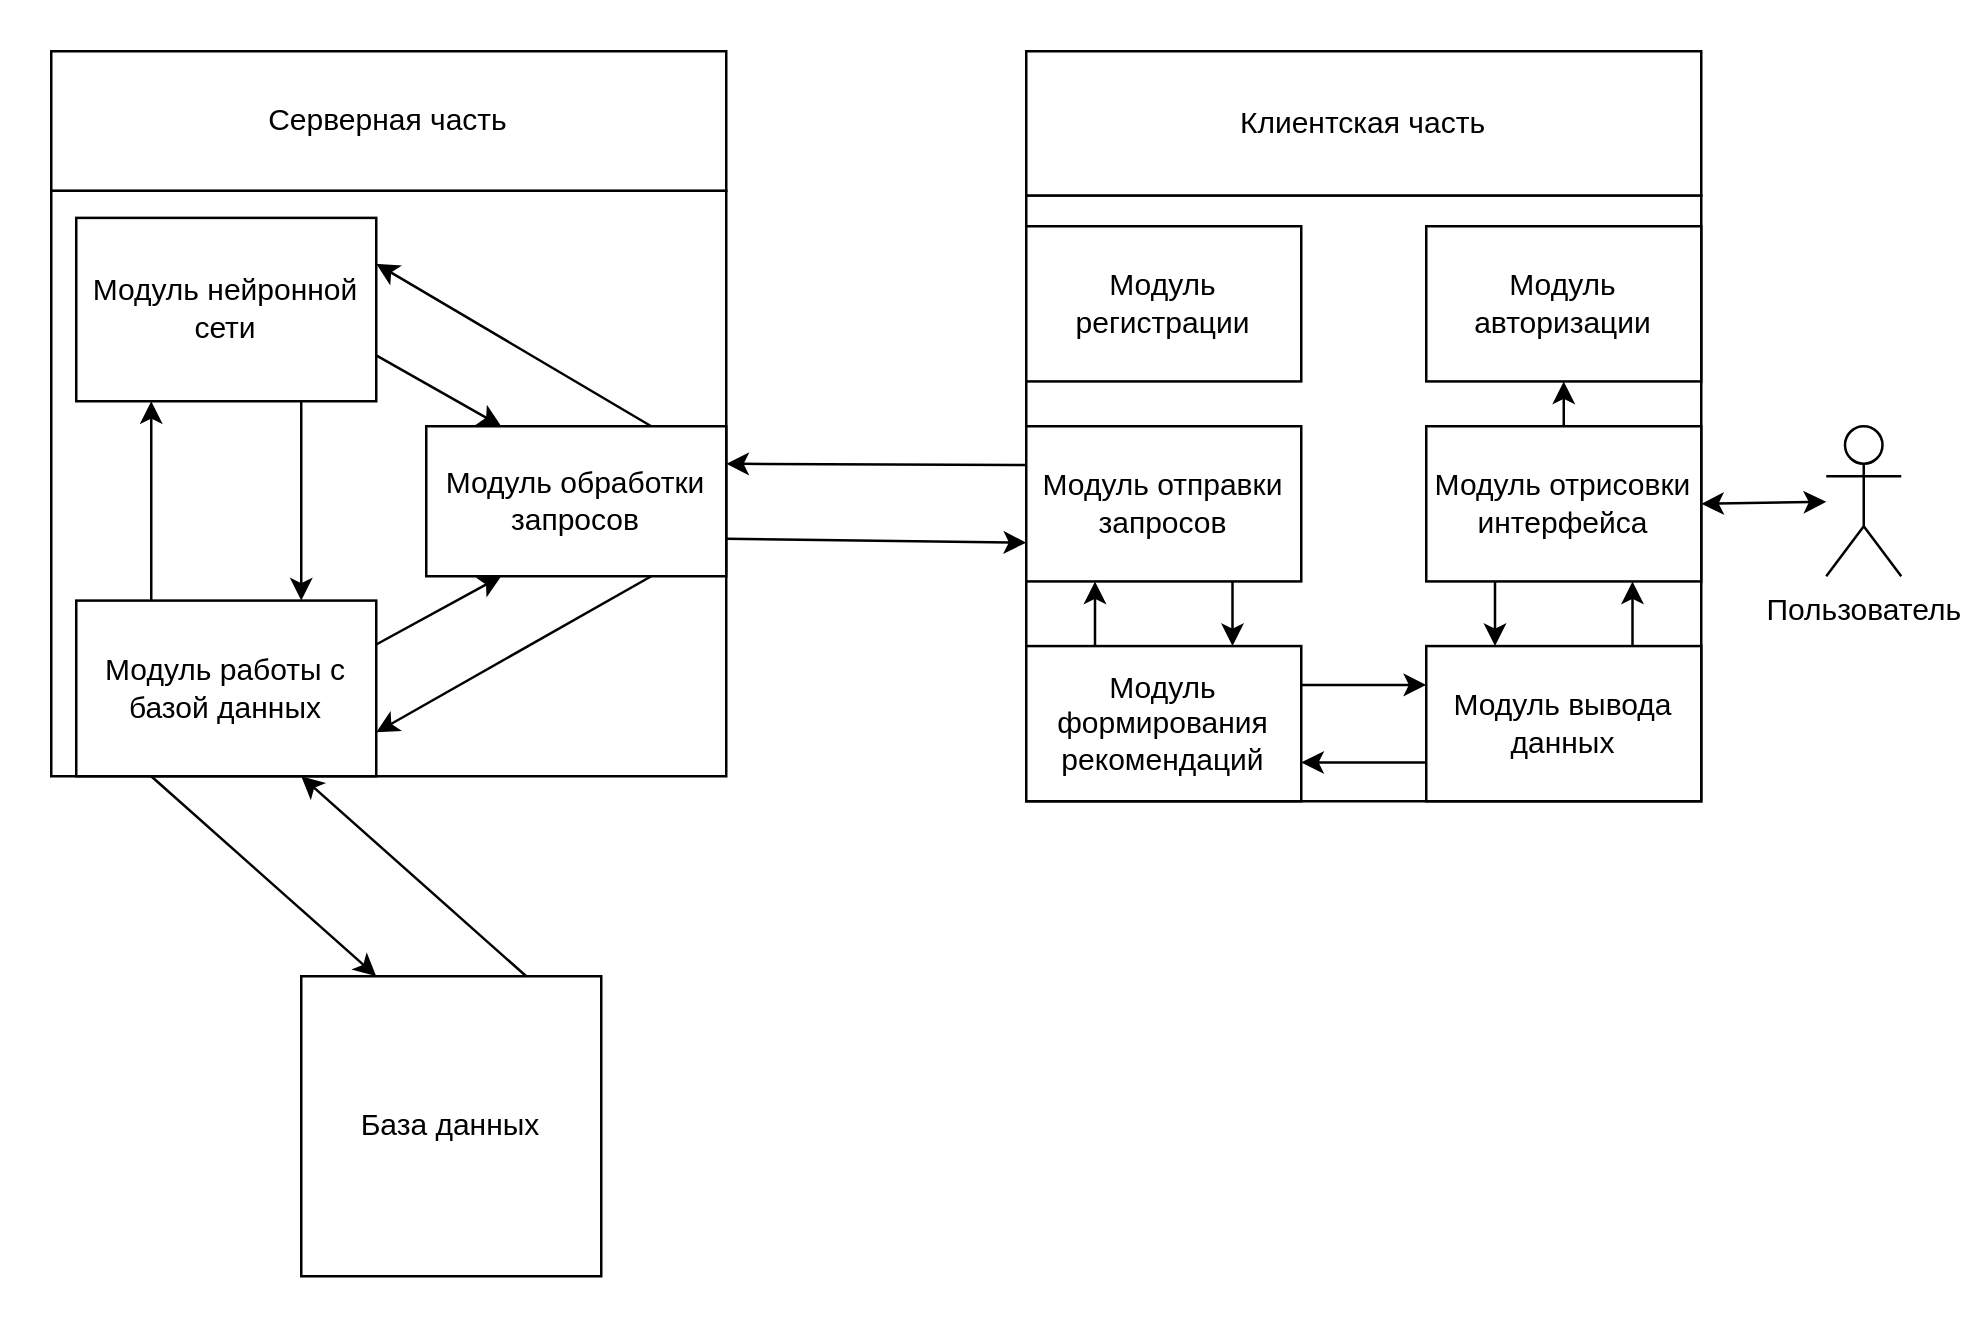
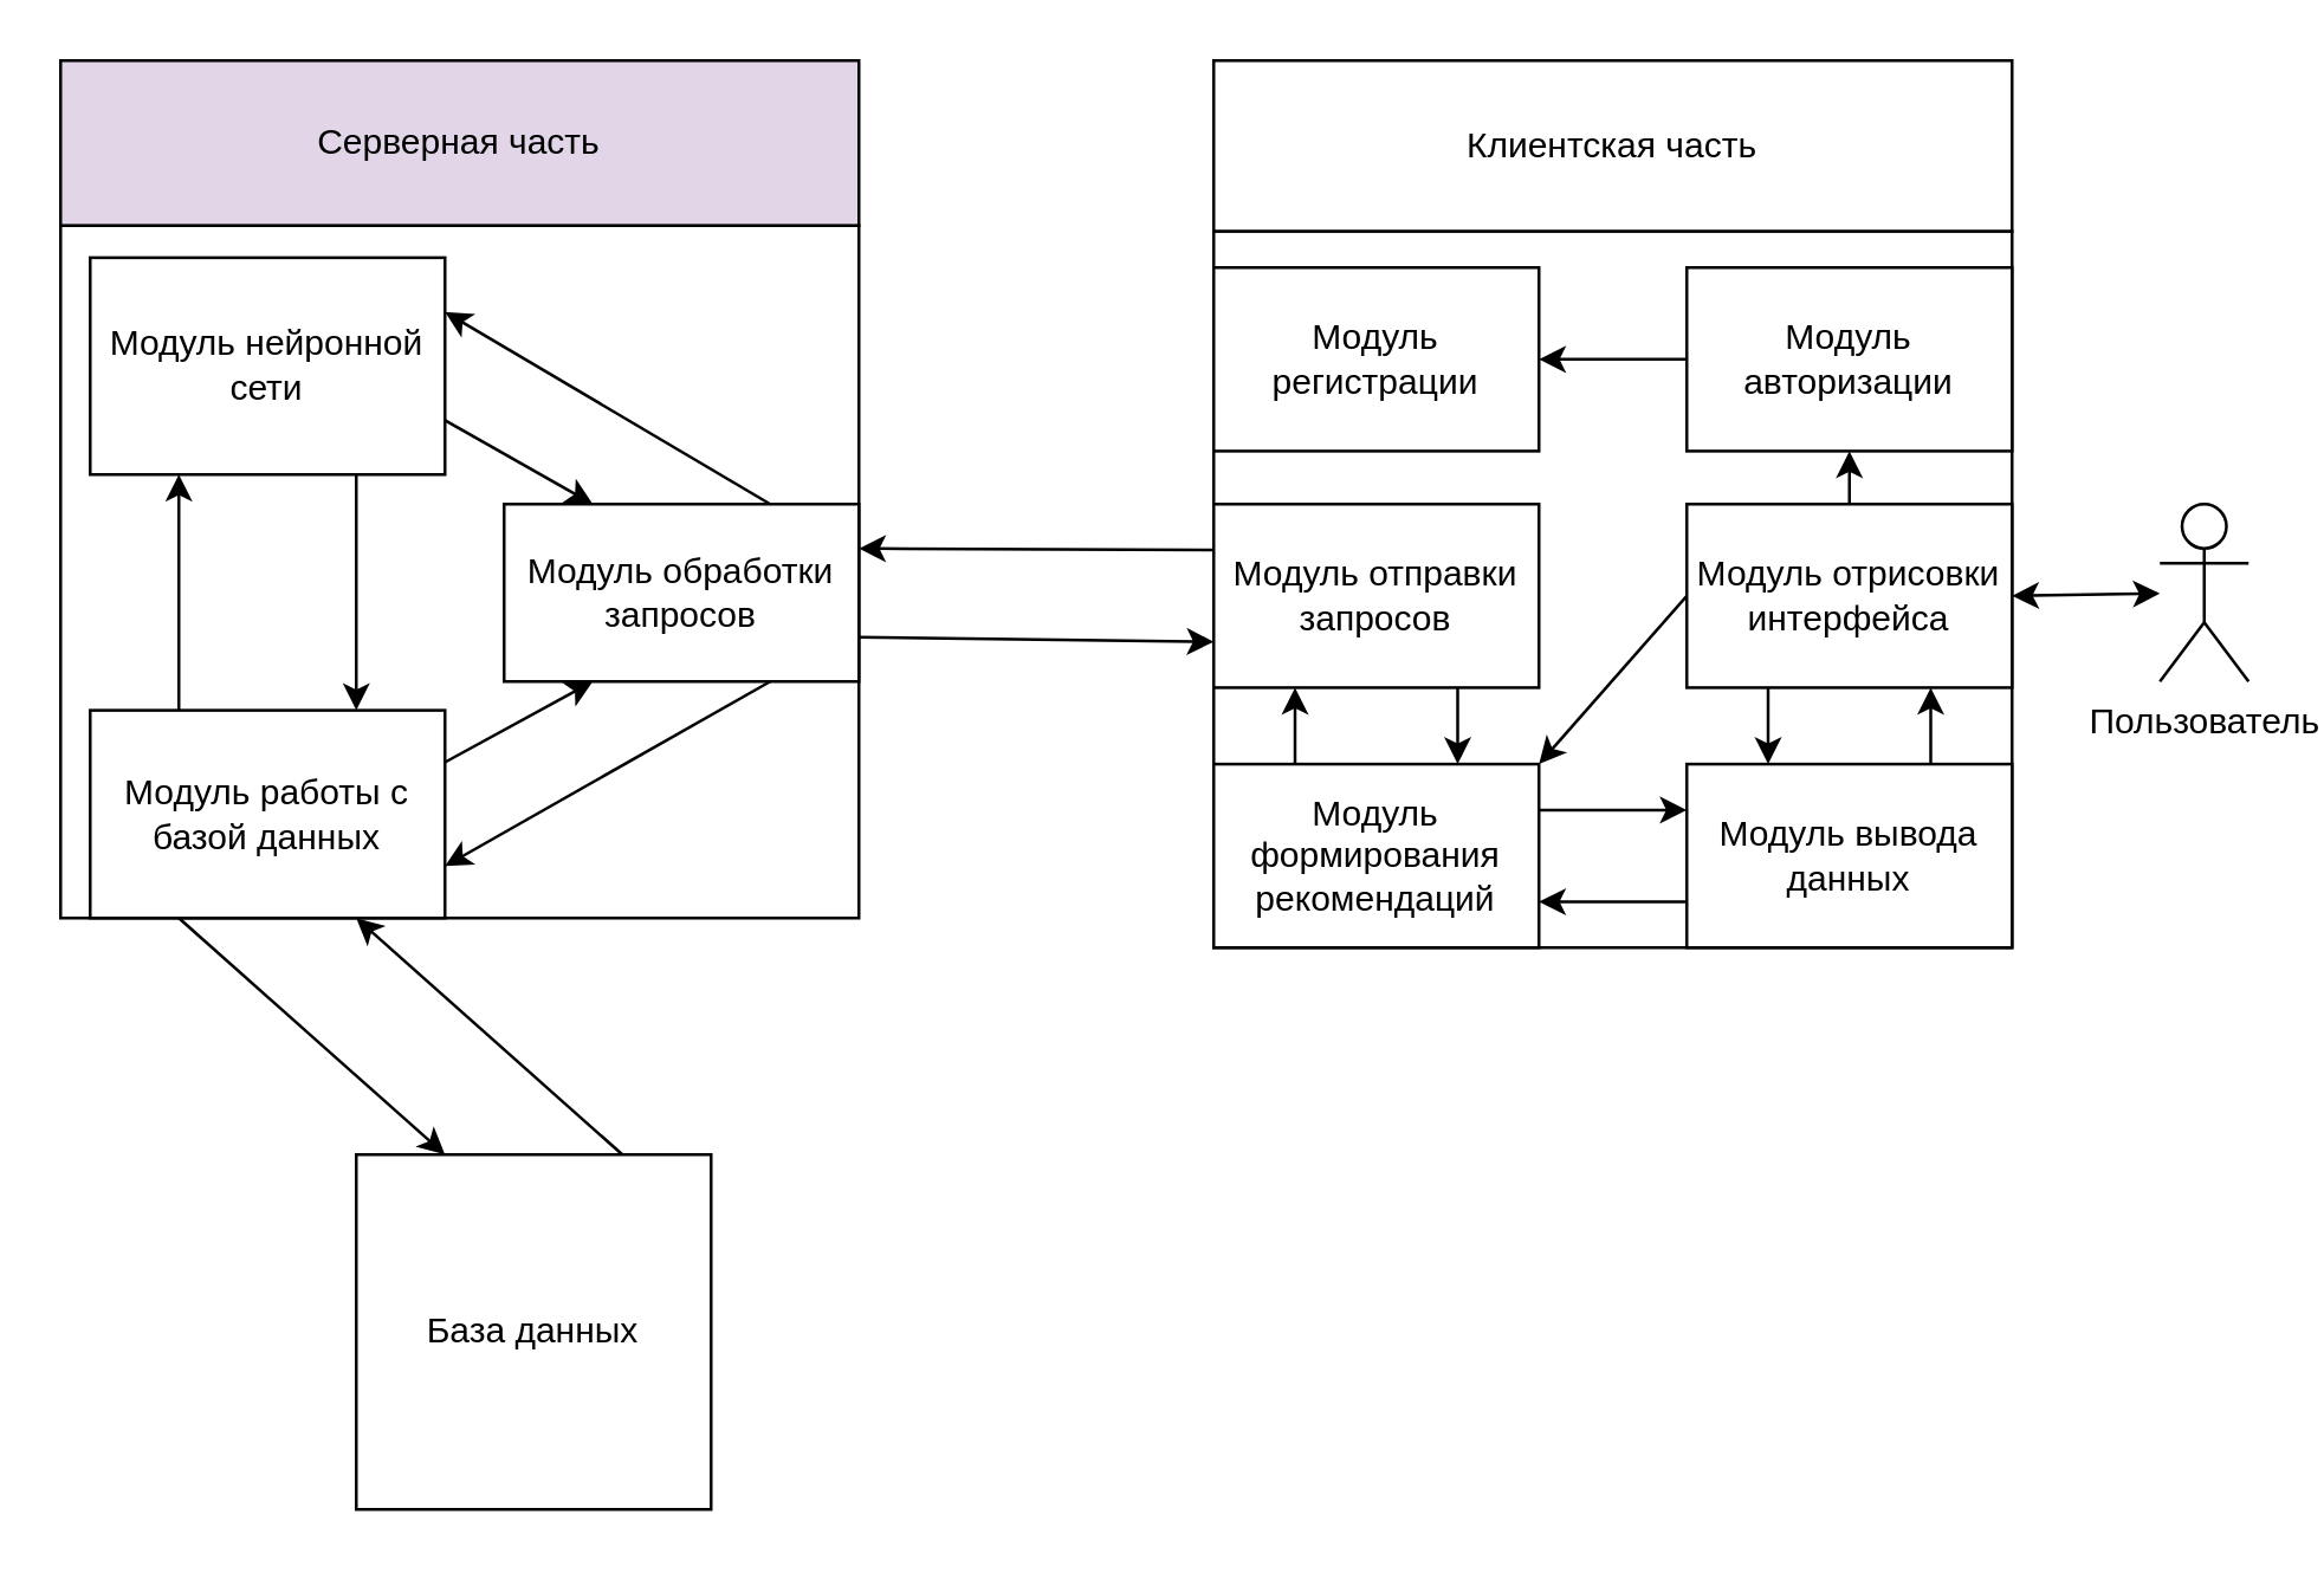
  <mxCell id="0" />
  <mxCell id="1" parent="0" />
  <mxCell id="2" value="" style="group" vertex="1" connectable="0" parent="1"><mxGeometry x="20" y="20" width="660" height="300" as="geometry" /></mxCell>
  <mxCell id="3" value="" style="rounded=0;whiteSpace=wrap;html=1;" vertex="1" parent="2"><mxGeometry y="55.769" width="270.0" height="234.231" as="geometry" /></mxCell>
- <mxCell id="4" value="Серверная часть" style="rounded=0;whiteSpace=wrap;html=1;" vertex="1" parent="2"><mxGeometry width="270" height="55.769" as="geometry" /></mxCell>
+ <mxCell id="4" value="Серверная часть" style="rounded=0;whiteSpace=wrap;html=1;fillColor=#e1d5e7;" vertex="1" parent="2"><mxGeometry width="270" height="55.769" as="geometry" /></mxCell>
  <mxCell id="5" value="Модуль нейронной сети" style="rounded=0;whiteSpace=wrap;html=1;" vertex="1" parent="2"><mxGeometry x="10" y="66.65" width="120" height="73.35" as="geometry" /></mxCell>
  <mxCell id="6" value="Модуль обработки запросов" style="rounded=0;whiteSpace=wrap;html=1;" vertex="1" parent="2"><mxGeometry x="150" y="150" width="120" height="60" as="geometry" /></mxCell>
  <mxCell id="7" value="Модуль работы с базой данных" style="rounded=0;whiteSpace=wrap;html=1;" vertex="1" parent="2"><mxGeometry x="10" y="219.74" width="120" height="70.26" as="geometry" /></mxCell>
  <mxCell id="8" value="" style="group" vertex="1" connectable="0" parent="2"><mxGeometry x="390" width="270" height="300" as="geometry" /></mxCell>
  <mxCell id="9" value="" style="rounded=0;whiteSpace=wrap;html=1;" vertex="1" parent="8"><mxGeometry y="57.692" width="270.0" height="242.308" as="geometry" /></mxCell>
  <mxCell id="10" value="Клиентская часть" style="rounded=0;whiteSpace=wrap;html=1;" vertex="1" parent="8"><mxGeometry width="270" height="57.692" as="geometry" /></mxCell>
  <mxCell id="11" value="Модуль отправки запросов" style="rounded=0;whiteSpace=wrap;html=1;" vertex="1" parent="8"><mxGeometry y="150.002" width="110" height="62.069" as="geometry" /></mxCell>
  <mxCell id="12" value="Модуль отрисовки интерфейса" style="rounded=0;whiteSpace=wrap;html=1;" vertex="1" parent="8"><mxGeometry x="160" y="150.002" width="110" height="62.069" as="geometry" /></mxCell>
  <mxCell id="13" value="Модуль регистрации" style="rounded=0;whiteSpace=wrap;html=1;" vertex="1" parent="8"><mxGeometry y="70.004" width="110" height="62.069" as="geometry" /></mxCell>
  <mxCell id="14" value="Модуль авторизации" style="rounded=0;whiteSpace=wrap;html=1;" vertex="1" parent="8"><mxGeometry x="160" y="70.001" width="110" height="62.069" as="geometry" /></mxCell>
  <mxCell id="15" value="" style="endArrow=classic;html=1;rounded=0;exitX=0.5;exitY=0;exitDx=0;exitDy=0;entryX=0.5;entryY=1;entryDx=0;entryDy=0;" edge="1" parent="8" source="12" target="14"><mxGeometry width="50" height="50" relative="1" as="geometry"><mxPoint x="300" y="362.069" as="sourcePoint" /><mxPoint x="350" y="310.345" as="targetPoint" /></mxGeometry></mxCell>
+ <mxCell id="16" value="" style="endArrow=classic;html=1;rounded=0;entryX=1;entryY=0.5;entryDx=0;entryDy=0;exitX=0;exitY=0.5;exitDx=0;exitDy=0;" edge="1" parent="8" source="14" target="13"><mxGeometry width="50" height="50" relative="1" as="geometry"><mxPoint x="250" y="434.483" as="sourcePoint" /><mxPoint x="300" y="382.759" as="targetPoint" /></mxGeometry></mxCell>
  <mxCell id="17" value="Модуль формирования рекомендаций" style="rounded=0;whiteSpace=wrap;html=1;" vertex="1" parent="8"><mxGeometry y="237.93" width="110" height="62.07" as="geometry" /></mxCell>
  <mxCell id="18" value="Модуль вывода данных" style="rounded=0;whiteSpace=wrap;html=1;" vertex="1" parent="8"><mxGeometry x="160" y="237.93" width="110" height="62.07" as="geometry" /></mxCell>
  <mxCell id="19" value="" style="endArrow=classic;html=1;rounded=0;entryX=0.75;entryY=1;entryDx=0;entryDy=0;exitX=0.75;exitY=0;exitDx=0;exitDy=0;" edge="1" parent="8" source="18" target="12"><mxGeometry width="50" height="50" relative="1" as="geometry"><mxPoint x="210" y="390" as="sourcePoint" /><mxPoint x="260" y="340" as="targetPoint" /></mxGeometry></mxCell>
  <mxCell id="20" value="" style="endArrow=classic;html=1;rounded=0;entryX=0.25;entryY=1;entryDx=0;entryDy=0;exitX=0.25;exitY=0;exitDx=0;exitDy=0;" edge="1" parent="8" source="17" target="11"><mxGeometry width="50" height="50" relative="1" as="geometry"><mxPoint x="30" y="380" as="sourcePoint" /><mxPoint x="80" y="330" as="targetPoint" /></mxGeometry></mxCell>
  <mxCell id="21" value="" style="endArrow=classic;html=1;rounded=0;exitX=0.75;exitY=1;exitDx=0;exitDy=0;entryX=0.75;entryY=0;entryDx=0;entryDy=0;" edge="1" parent="8" source="11" target="17"><mxGeometry width="50" height="50" relative="1" as="geometry"><mxPoint x="60" y="370" as="sourcePoint" /><mxPoint x="110" y="320" as="targetPoint" /></mxGeometry></mxCell>
  <mxCell id="22" value="" style="endArrow=classic;html=1;rounded=0;exitX=0.25;exitY=1;exitDx=0;exitDy=0;entryX=0.25;entryY=0;entryDx=0;entryDy=0;" edge="1" parent="8" source="12" target="18"><mxGeometry width="50" height="50" relative="1" as="geometry"><mxPoint x="200" y="370" as="sourcePoint" /><mxPoint x="250" y="320" as="targetPoint" /></mxGeometry></mxCell>
  <mxCell id="23" value="" style="endArrow=classic;html=1;rounded=0;entryX=1;entryY=0.75;entryDx=0;entryDy=0;exitX=0;exitY=0.75;exitDx=0;exitDy=0;" edge="1" parent="8" source="18" target="17"><mxGeometry width="50" height="50" relative="1" as="geometry"><mxPoint x="90" y="360" as="sourcePoint" /><mxPoint x="140" y="310" as="targetPoint" /></mxGeometry></mxCell>
  <mxCell id="24" value="" style="endArrow=classic;html=1;rounded=0;entryX=0;entryY=0.25;entryDx=0;entryDy=0;exitX=1;exitY=0.25;exitDx=0;exitDy=0;" edge="1" parent="8" source="17" target="18"><mxGeometry width="50" height="50" relative="1" as="geometry"><mxPoint x="10" y="410" as="sourcePoint" /><mxPoint x="60" y="360" as="targetPoint" /></mxGeometry></mxCell>
+ <mxCell id="25" value="" style="endArrow=classic;html=1;rounded=0;entryX=1;entryY=0;entryDx=0;entryDy=0;exitX=0;exitY=0.5;exitDx=0;exitDy=0;" edge="1" parent="8" source="12" target="17"><mxGeometry width="50" height="50" relative="1" as="geometry"><mxPoint x="110" y="350" as="sourcePoint" /><mxPoint x="130" y="330" as="targetPoint" /></mxGeometry></mxCell>
  <mxCell id="26" value="" style="endArrow=classic;html=1;rounded=0;entryX=0.25;entryY=1;entryDx=0;entryDy=0;exitX=1;exitY=0.25;exitDx=0;exitDy=0;" edge="1" parent="2" source="7" target="6"><mxGeometry width="50" height="50" relative="1" as="geometry"><mxPoint x="230" y="350" as="sourcePoint" /><mxPoint x="280" y="300" as="targetPoint" /></mxGeometry></mxCell>
  <mxCell id="27" value="" style="endArrow=classic;html=1;rounded=0;exitX=0.75;exitY=1;exitDx=0;exitDy=0;entryX=1;entryY=0.75;entryDx=0;entryDy=0;" edge="1" parent="2" source="6" target="7"><mxGeometry width="50" height="50" relative="1" as="geometry"><mxPoint x="320" y="350" as="sourcePoint" /><mxPoint x="370" y="300" as="targetPoint" /></mxGeometry></mxCell>
  <mxCell id="28" value="" style="endArrow=classic;html=1;rounded=0;exitX=1;exitY=0.75;exitDx=0;exitDy=0;entryX=0.25;entryY=0;entryDx=0;entryDy=0;" edge="1" parent="2" source="5" target="6"><mxGeometry width="50" height="50" relative="1" as="geometry"><mxPoint x="300" y="360" as="sourcePoint" /><mxPoint x="350" y="310" as="targetPoint" /></mxGeometry></mxCell>
  <mxCell id="29" value="" style="endArrow=classic;html=1;rounded=0;entryX=1;entryY=0.25;entryDx=0;entryDy=0;exitX=0.75;exitY=0;exitDx=0;exitDy=0;" edge="1" parent="2" source="6" target="5"><mxGeometry width="50" height="50" relative="1" as="geometry"><mxPoint x="320" y="370" as="sourcePoint" /><mxPoint x="370" y="320" as="targetPoint" /></mxGeometry></mxCell>
  <mxCell id="30" value="" style="endArrow=classic;html=1;rounded=0;exitX=0.25;exitY=0;exitDx=0;exitDy=0;entryX=0.25;entryY=1;entryDx=0;entryDy=0;" edge="1" parent="2" source="7" target="5"><mxGeometry width="50" height="50" relative="1" as="geometry"><mxPoint x="310" y="340" as="sourcePoint" /><mxPoint x="360" y="290" as="targetPoint" /></mxGeometry></mxCell>
  <mxCell id="31" value="" style="endArrow=classic;html=1;rounded=0;exitX=0.75;exitY=1;exitDx=0;exitDy=0;entryX=0.75;entryY=0;entryDx=0;entryDy=0;" edge="1" parent="2" source="5" target="7"><mxGeometry width="50" height="50" relative="1" as="geometry"><mxPoint x="250" y="340" as="sourcePoint" /><mxPoint x="300" y="290" as="targetPoint" /></mxGeometry></mxCell>
  <mxCell id="32" value="" style="endArrow=classic;html=1;rounded=0;exitX=0;exitY=0.25;exitDx=0;exitDy=0;entryX=1;entryY=0.25;entryDx=0;entryDy=0;" edge="1" parent="2" source="11" target="6"><mxGeometry width="50" height="50" relative="1" as="geometry"><mxPoint x="280" y="170" as="sourcePoint" /><mxPoint x="330" y="120" as="targetPoint" /></mxGeometry></mxCell>
  <mxCell id="33" value="" style="endArrow=classic;html=1;rounded=0;entryX=0;entryY=0.75;entryDx=0;entryDy=0;exitX=1;exitY=0.75;exitDx=0;exitDy=0;" edge="1" parent="2" source="6" target="11"><mxGeometry width="50" height="50" relative="1" as="geometry"><mxPoint x="290" y="280" as="sourcePoint" /><mxPoint x="340" y="230" as="targetPoint" /></mxGeometry></mxCell>
  <mxCell id="34" value="База данных" style="rounded=0;whiteSpace=wrap;html=1;" vertex="1" parent="1"><mxGeometry x="120" y="390" width="120" height="120" as="geometry" /></mxCell>
  <mxCell id="35" value="" style="endArrow=classic;html=1;rounded=0;exitX=0.25;exitY=1;exitDx=0;exitDy=0;entryX=0.25;entryY=0;entryDx=0;entryDy=0;" edge="1" parent="1" source="7" target="34"><mxGeometry width="50" height="50" relative="1" as="geometry"><mxPoint x="260" y="290" as="sourcePoint" /><mxPoint x="310" y="240" as="targetPoint" /></mxGeometry></mxCell>
  <mxCell id="36" value="" style="endArrow=classic;html=1;rounded=0;entryX=0.75;entryY=1;entryDx=0;entryDy=0;exitX=0.75;exitY=0;exitDx=0;exitDy=0;" edge="1" parent="1" source="34" target="7"><mxGeometry width="50" height="50" relative="1" as="geometry"><mxPoint x="210" y="280" as="sourcePoint" /><mxPoint x="260" y="230" as="targetPoint" /></mxGeometry></mxCell>
  <mxCell id="37" value="Пользователь" style="shape=umlActor;verticalLabelPosition=bottom;verticalAlign=top;html=1;outlineConnect=0;" vertex="1" parent="1"><mxGeometry x="730" y="170" width="30" height="60" as="geometry" /></mxCell>
  <mxCell id="38" value="" style="endArrow=classic;startArrow=classic;html=1;rounded=0;exitX=1;exitY=0.5;exitDx=0;exitDy=0;" edge="1" parent="1" source="12" target="37"><mxGeometry width="50" height="50" relative="1" as="geometry"><mxPoint x="510" y="370" as="sourcePoint" /><mxPoint x="560" y="320" as="targetPoint" /></mxGeometry></mxCell>
